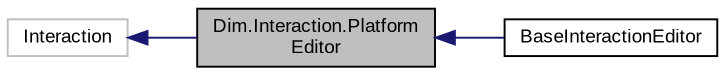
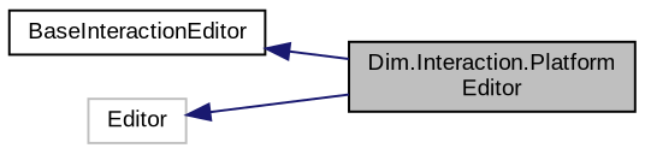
  digraph {
    fontname="Liberation Sans"
    rankdir=LR
    node [color=black fillcolor=white fontname="Liberation Sans" fontsize=10 shape=record style=filled]
    edge [color=midnightblue dir=back fontname="Liberation Sans" fontsize=10 labelfontname=Helvetica labelfontsize=10 style=solid]
    n1 [fillcolor=grey75 fontcolor=black height=0.2 label="Dim.Interaction.Platform\lEditor" width=0.4]
    n2 [height=0.2 label=BaseInteractionEditor width=0.4]
-   n3 [color=grey75 height=0.2 label=Interaction width=0.4]
-   n1 -> n2
+   n3 [color=grey75 height=0.2 label=Editor width=0.4]
+   n2 -> n1
    n3 -> n1
  }
